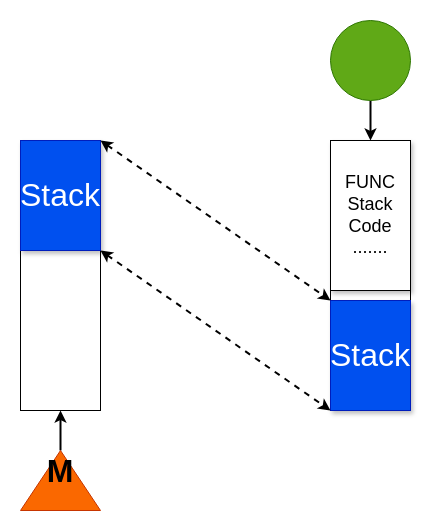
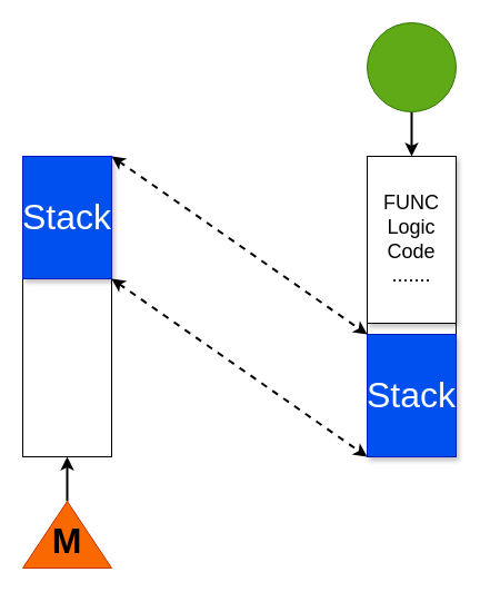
  <mxCell id="0" />
  <mxCell id="1" parent="0" />
  <mxCell id="2" style="edgeStyle=orthogonalEdgeStyle;rounded=0;orthogonalLoop=1;jettySize=auto;html=1;entryX=0.5;entryY=1;entryDx=0;entryDy=0;fontSize=32;strokeWidth=2;" edge="1" parent="1" source="3" target="7"><mxGeometry relative="1" as="geometry" /></mxCell>
  <mxCell id="3" value="" style="triangle;whiteSpace=wrap;html=1;rotation=-180;direction=south;fillColor=#fa6800;fontColor=#000000;strokeColor=#C73500;" vertex="1" parent="1"><mxGeometry x="20" y="450" width="80" height="60" as="geometry" /></mxCell>
- <mxCell id="4" value="&lt;b&gt;&lt;font style=&quot;font-size: 32px;&quot;&gt;M&lt;/font&gt;&lt;/b&gt;" style="text;html=1;strokeColor=none;fillColor=none;align=center;verticalAlign=middle;whiteSpace=wrap;rounded=0;" vertex="1" parent="1"><mxGeometry x="30" y="456" width="60" height="30" as="geometry" /></mxCell>
+ <mxCell id="4" value="&lt;b&gt;&lt;font style=&quot;font-size: 32px;&quot;&gt;M&lt;/font&gt;&lt;/b&gt;" style="text;html=1;strokeColor=none;fillColor=none;align=center;verticalAlign=middle;whiteSpace=wrap;rounded=0;" vertex="1" parent="1"><mxGeometry x="30" y="471" width="60" height="30" as="geometry" /></mxCell>
  <mxCell id="5" style="edgeStyle=orthogonalEdgeStyle;rounded=0;orthogonalLoop=1;jettySize=auto;html=1;fontSize=32;strokeWidth=2;" edge="1" parent="1" source="6" target="8"><mxGeometry relative="1" as="geometry" /></mxCell>
  <mxCell id="6" value="" style="ellipse;whiteSpace=wrap;html=1;aspect=fixed;fontSize=18;fillColor=#60a917;fontColor=#ffffff;strokeColor=#2D7600;" vertex="1" parent="1"><mxGeometry x="330" y="20" width="80" height="80" as="geometry" /></mxCell>
  <mxCell id="7" value="" style="rounded=0;whiteSpace=wrap;html=1;fontSize=32;" vertex="1" parent="1"><mxGeometry x="20" y="140" width="80" height="270" as="geometry" /></mxCell>
  <mxCell id="8" value="" style="rounded=0;whiteSpace=wrap;html=1;fontSize=32;" vertex="1" parent="1"><mxGeometry x="330" y="140" width="80" height="270" as="geometry" /></mxCell>
  <mxCell id="9" value="Stack" style="rounded=0;whiteSpace=wrap;html=1;fontSize=32;fillColor=#0050ef;fontColor=#ffffff;strokeColor=#001DBC;shadow=1;" vertex="1" parent="1"><mxGeometry x="20" y="140" width="80" height="110" as="geometry" /></mxCell>
  <mxCell id="10" value="Stack" style="rounded=0;whiteSpace=wrap;html=1;fontSize=32;sketch=0;shadow=1;fillColor=#0050ef;fontColor=#ffffff;strokeColor=#001DBC;" vertex="1" parent="1"><mxGeometry x="330" y="300" width="80" height="110" as="geometry" /></mxCell>
  <mxCell id="11" value="" style="endArrow=classic;startArrow=classic;html=1;rounded=0;fontSize=18;strokeWidth=2;entryX=0;entryY=0;entryDx=0;entryDy=0;exitX=1;exitY=0;exitDx=0;exitDy=0;dashed=1;" edge="1" parent="1" source="9" target="10"><mxGeometry width="50" height="50" relative="1" as="geometry"><mxPoint x="100" y="190" as="sourcePoint" /><mxPoint x="150" y="140" as="targetPoint" /></mxGeometry></mxCell>
  <mxCell id="12" value="" style="endArrow=classic;startArrow=classic;html=1;rounded=0;fontSize=18;strokeWidth=2;exitX=1;exitY=1;exitDx=0;exitDy=0;entryX=0;entryY=1;entryDx=0;entryDy=0;dashed=1;" edge="1" parent="1" source="9" target="10"><mxGeometry width="50" height="50" relative="1" as="geometry"><mxPoint x="140" y="300" as="sourcePoint" /><mxPoint x="190" y="250" as="targetPoint" /></mxGeometry></mxCell>
- <mxCell id="13" value="FUNC&lt;br&gt;Stack&lt;br&gt;Code&lt;br&gt;......." style="rounded=0;whiteSpace=wrap;html=1;shadow=1;sketch=0;fontSize=18;" vertex="1" parent="1"><mxGeometry x="330" y="140" width="80" height="150" as="geometry" /></mxCell>
+ <mxCell id="13" value="FUNC&lt;br&gt;Logic&lt;br&gt;Code&lt;br&gt;......." style="rounded=0;whiteSpace=wrap;html=1;shadow=1;sketch=0;fontSize=18;" vertex="1" parent="1"><mxGeometry x="330" y="140" width="80" height="150" as="geometry" /></mxCell>
